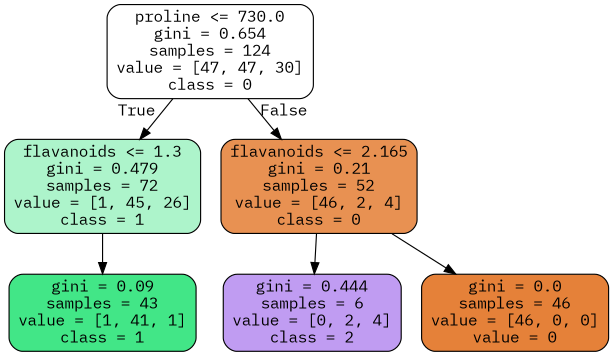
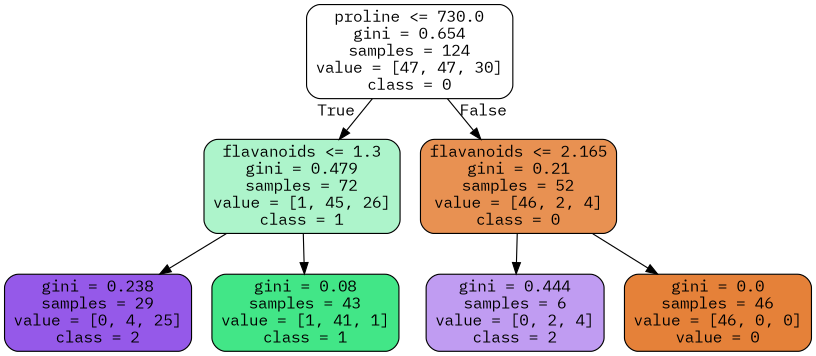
  digraph {
    fontname="IBM Plex Mono"
    node [color=black fontname="IBM Plex Mono" shape=box style="filled, rounded"]
    edge [fontname="IBM Plex Mono"]
    n1 [fillcolor="#ffffff" label="proline <= 730.0\ngini = 0.654\nsamples = 124\nvalue = [47, 47, 30]\nclass = 0"]
    n2 [fillcolor="#adf4cb" label="flavanoids <= 1.3\ngini = 0.479\nsamples = 72\nvalue = [1, 45, 26]\nclass = 1"]
    n3 [fillcolor="#e89152" label="flavanoids <= 2.165\ngini = 0.21\nsamples = 52\nvalue = [46, 2, 4]\nclass = 0"]
-   n5 [fillcolor="#42e687" label="gini = 0.09\nsamples = 43\nvalue = [1, 41, 1]\nclass = 1"]
+   n4 [fillcolor="#9559e9" label="gini = 0.238\nsamples = 29\nvalue = [0, 4, 25]\nclass = 2"]
+   n5 [fillcolor="#42e687" label="gini = 0.08\nsamples = 43\nvalue = [1, 41, 1]\nclass = 1"]
    n6 [fillcolor="#c09cf2" label="gini = 0.444\nsamples = 6\nvalue = [0, 2, 4]\nclass = 2"]
    n7 [fillcolor="#e58139" label="gini = 0.0\nsamples = 46\nvalue = [46, 0, 0]\nvalue = 0"]
    n1 -> n2 [headlabel=True labelangle=45 labeldistance=2.5]
    n1 -> n3 [headlabel=False labelangle=-45 labeldistance=2.5]
+   n2 -> n4
    n2 -> n5
    n3 -> n6
    n3 -> n7
  }
